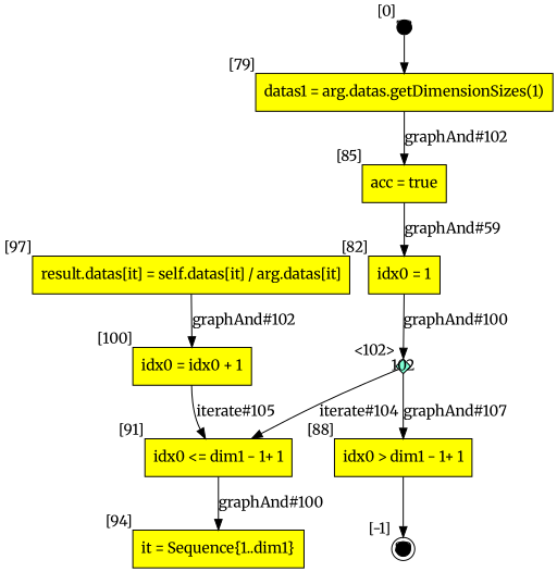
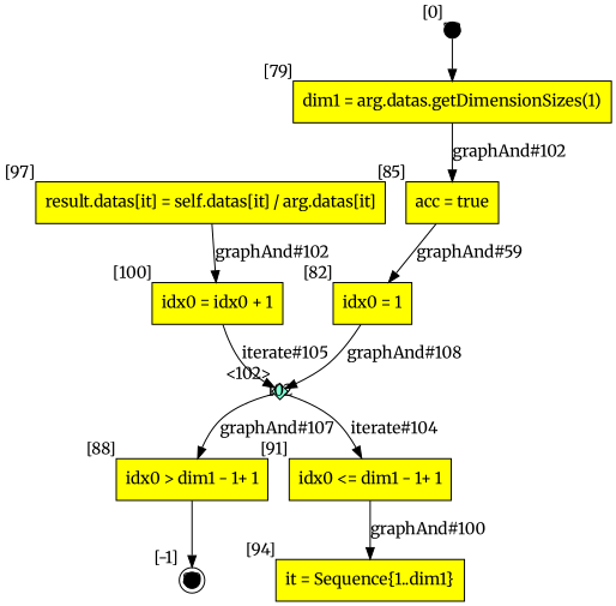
  digraph {
    fontname=Merriweather
    node [fillcolor=yellow fontname=Merriweather shape=box style=filled]
    edge [fontname=Merriweather]
    n1 [label="result.datas[it] = self.datas[it] / arg.datas[it]" xlabel="[97]"]
    n2 [label="idx0 = idx0 + 1" xlabel="[100]"]
    102 [fillcolor=aquamarine fixedsize=true height=.2 shape=diamond width=.2 xlabel="<102>"]
    n4 [label="idx0 = 1" xlabel="[82]"]
    n5 [label="idx0 > dim1 - 1+ 1" xlabel="[88]"]
    n6 [label="idx0 <= dim1 - 1+ 1" xlabel="[91]"]
    n7 [label="acc = true" xlabel="[85]"]
    89 [fillcolor=black fixedsize=true height=.2 shape=doublecircle width=.2 xlabel="[-1]"]
    n9 [label="it = Sequence{1..dim1}" xlabel="[94]"]
    78 [fillcolor=black fixedsize=true height=.2 shape=circle width=.2 xlabel="[0]"]
-   n11 [label="datas1 = arg.datas.getDimensionSizes(1)" xlabel="[79]"]
+   n11 [label="dim1 = arg.datas.getDimensionSizes(1)" xlabel="[79]"]
    n1 -> n2 [label="graphAnd#102"]
-   n2 -> n6 [label="iterate#105"]
+   n2 -> 102 [label="iterate#105"]
    102 -> n5 [label="graphAnd#107"]
    102 -> n6 [label="iterate#104"]
-   n4 -> 102 [label="graphAnd#100"]
+   n4 -> 102 [label="graphAnd#108"]
    n5 -> 89
    n6 -> n9 [label="graphAnd#100"]
    n7 -> n4 [label="graphAnd#59"]
    78 -> n11
    n11 -> n7 [label="graphAnd#102"]
  }
